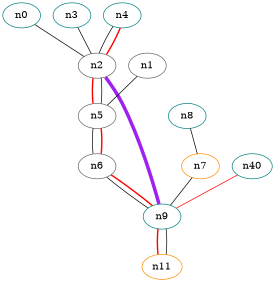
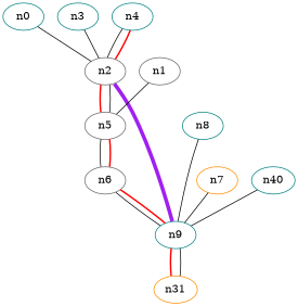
  graph {
    node [color=teal]
    n1 [label=n0]
    n2 [color=gray40 label=n2]
    n3 [color=gray40 label=n5]
    n4 [label=n9]
    n5 [color=gray40 label=n1]
    n6 [color=gray40 label=n6]
-   n7 [color=darkorange label=n11]
+   n7 [color=darkorange label=n31]
    n8 [label=n3]
    n9 [label=n4]
    n10 [color=darkorange label=n7]
    n11 [label=n8]
    n12 [label=n40]
    n1 -- n2
    n2 -- n3 [color=red penwidth=2]
    n2 -- n4 [color=purple constraint=False penwidth=5]
    n3 -- n2
    n3 -- n6
    n3 -- n6 [color=red penwidth=2]
    n4 -- n7 [color=red penwidth=2]
    n5 -- n3
    n6 -- n4
    n6 -- n4 [color=red penwidth=2]
    n7 -- n4
    n8 -- n2
    n9 -- n2
    n9 -- n2 [color=red penwidth=2]
    n10 -- n4
-   n11 -- n10
-   n12 -- n4 [color=red]
+   n11 -- n4
+   n12 -- n4
  }
